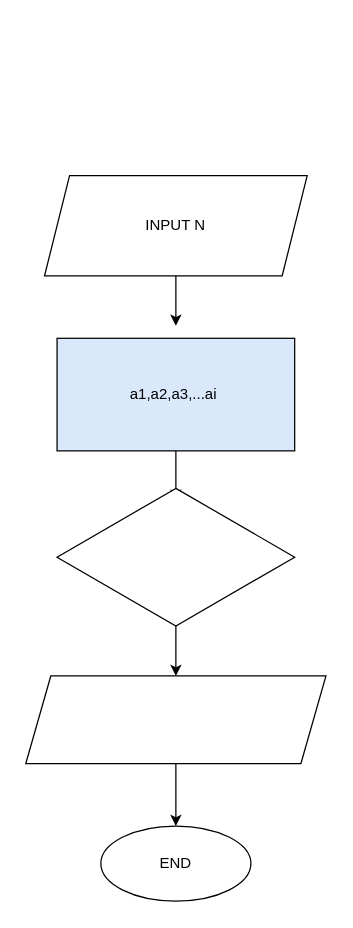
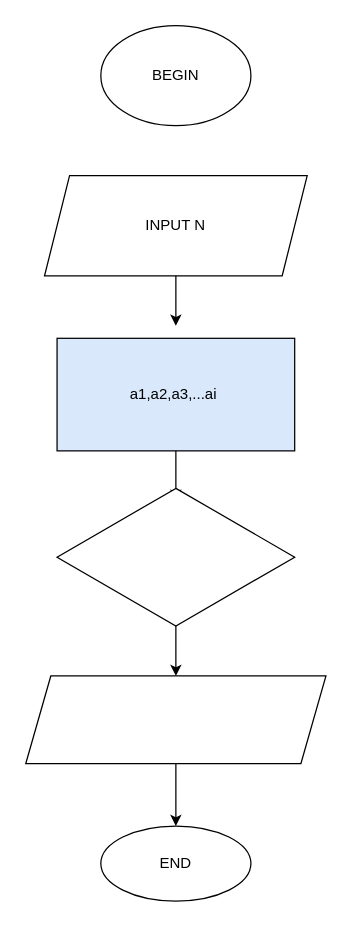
  <mxCell id="0" />
  <mxCell id="1" parent="0" />
+ <mxCell id="2" value="&lt;font style=&quot;vertical-align: inherit&quot;&gt;&lt;font style=&quot;vertical-align: inherit&quot;&gt;BEGIN&lt;br&gt;&lt;/font&gt;&lt;/font&gt;" style="ellipse;whiteSpace=wrap;html=1;" vertex="1" parent="1"><mxGeometry x="80" y="20" width="120" height="80" as="geometry" /></mxCell>
  <mxCell id="3" style="edgeStyle=orthogonalEdgeStyle;rounded=0;orthogonalLoop=1;jettySize=auto;html=1;" edge="1" parent="1" source="4"><mxGeometry relative="1" as="geometry"><mxPoint x="140" y="260" as="targetPoint" /></mxGeometry></mxCell>
  <mxCell id="4" value="INPUT N" style="shape=parallelogram;perimeter=parallelogramPerimeter;whiteSpace=wrap;html=1;fixedSize=1;" vertex="1" parent="1"><mxGeometry x="35" y="140" width="210" height="80" as="geometry" /></mxCell>
  <mxCell id="5" value="a1,a2,a3,...ai&amp;nbsp;" style="rounded=0;whiteSpace=wrap;html=1;fillColor=#dae8fc;" vertex="1" parent="1"><mxGeometry x="45" y="270" width="190" height="90" as="geometry" /></mxCell>
  <mxCell id="6" value="END&lt;br&gt;" style="ellipse;whiteSpace=wrap;html=1;" vertex="1" parent="1"><mxGeometry x="80" y="660" width="120" height="60" as="geometry" /></mxCell>
  <mxCell id="7" value="" style="endArrow=classic;html=1;rounded=0;exitX=0.5;exitY=1;exitDx=0;exitDy=0;" edge="1" parent="1" source="5"><mxGeometry width="50" height="50" relative="1" as="geometry"><mxPoint x="210" y="290" as="sourcePoint" /><mxPoint x="140" y="400" as="targetPoint" /></mxGeometry></mxCell>
  <mxCell id="8" value="" style="rhombus;whiteSpace=wrap;html=1;" vertex="1" parent="1"><mxGeometry x="45" y="390" width="190" height="110" as="geometry" /></mxCell>
  <mxCell id="9" value="" style="endArrow=classic;html=1;rounded=0;exitX=0.5;exitY=1;exitDx=0;exitDy=0;" edge="1" parent="1" source="8"><mxGeometry width="50" height="50" relative="1" as="geometry"><mxPoint x="290" y="360" as="sourcePoint" /><mxPoint x="140" y="540" as="targetPoint" /></mxGeometry></mxCell>
  <mxCell id="10" value="" style="shape=parallelogram;perimeter=parallelogramPerimeter;whiteSpace=wrap;html=1;fixedSize=1;" vertex="1" parent="1"><mxGeometry x="20" y="540" width="240" height="70" as="geometry" /></mxCell>
  <mxCell id="11" value="" style="endArrow=classic;html=1;rounded=0;exitX=0.5;exitY=1;exitDx=0;exitDy=0;" edge="1" parent="1" source="10" target="6"><mxGeometry width="50" height="50" relative="1" as="geometry"><mxPoint x="280" y="530" as="sourcePoint" /><mxPoint x="330" y="480" as="targetPoint" /></mxGeometry></mxCell>
